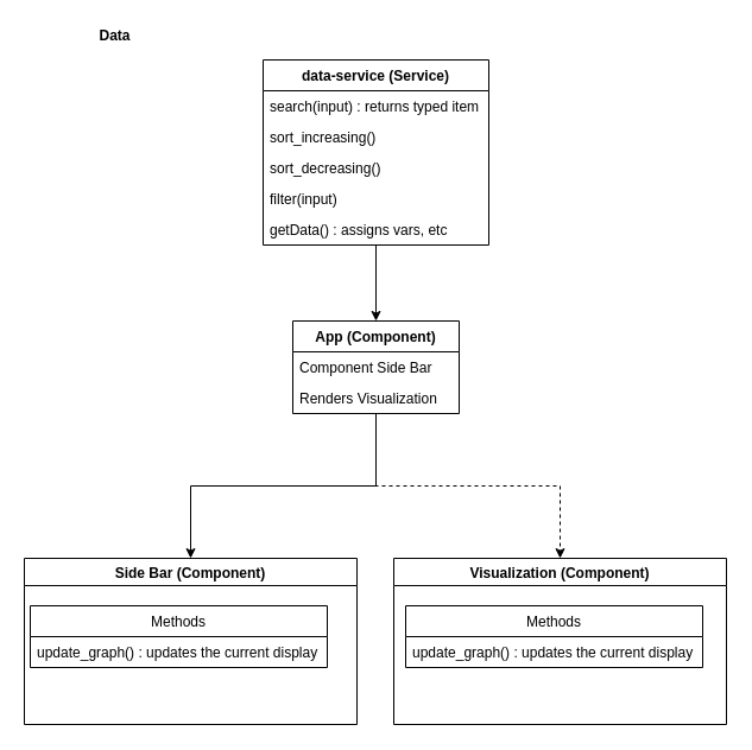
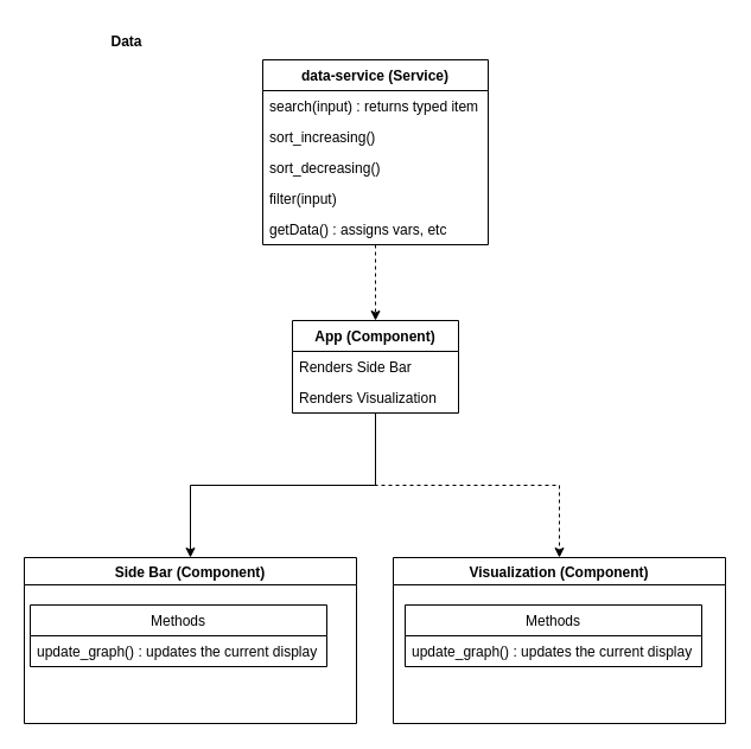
  <mxCell id="0" />
  <mxCell id="1" parent="0" />
- <mxCell id="2" style="edgeStyle=orthogonalEdgeStyle;rounded=0;orthogonalLoop=1;jettySize=auto;html=1;entryX=0.5;entryY=0;entryDx=0;entryDy=0;" parent="1" source="3" target="18" edge="1"><mxGeometry relative="1" as="geometry" /></mxCell>
+ <mxCell id="2" style="edgeStyle=orthogonalEdgeStyle;rounded=0;orthogonalLoop=1;jettySize=auto;html=1;entryX=0.5;entryY=0;entryDx=0;entryDy=0;dashed=1;" parent="1" source="3" target="18" edge="1"><mxGeometry relative="1" as="geometry" /></mxCell>
  <mxCell id="3" value="data-service (Service)" style="swimlane;fontStyle=1;childLayout=stackLayout;horizontal=1;startSize=26;fillColor=none;horizontalStack=0;resizeParent=1;resizeParentMax=0;resizeLast=0;collapsible=1;marginBottom=0;strokeColor=#000000;" parent="1" vertex="1"><mxGeometry x="221" y="50" width="190" height="156" as="geometry" /></mxCell>
  <mxCell id="4" value="search(input) : returns typed item" style="text;strokeColor=none;fillColor=none;align=left;verticalAlign=top;spacingLeft=4;spacingRight=4;overflow=hidden;rotatable=0;points=[[0,0.5],[1,0.5]];portConstraint=eastwest;" parent="3" vertex="1"><mxGeometry y="26" width="190" height="26" as="geometry" /></mxCell>
  <mxCell id="5" value="sort_increasing()" style="text;strokeColor=none;fillColor=none;align=left;verticalAlign=top;spacingLeft=4;spacingRight=4;overflow=hidden;rotatable=0;points=[[0,0.5],[1,0.5]];portConstraint=eastwest;" parent="3" vertex="1"><mxGeometry y="52" width="190" height="26" as="geometry" /></mxCell>
  <mxCell id="6" value="sort_decreasing()&#10;" style="text;strokeColor=none;fillColor=none;align=left;verticalAlign=top;spacingLeft=4;spacingRight=4;overflow=hidden;rotatable=0;points=[[0,0.5],[1,0.5]];portConstraint=eastwest;" parent="3" vertex="1"><mxGeometry y="78" width="190" height="26" as="geometry" /></mxCell>
  <mxCell id="7" value="filter(input)" style="text;strokeColor=none;fillColor=none;align=left;verticalAlign=top;spacingLeft=4;spacingRight=4;overflow=hidden;rotatable=0;points=[[0,0.5],[1,0.5]];portConstraint=eastwest;" parent="3" vertex="1"><mxGeometry y="104" width="190" height="26" as="geometry" /></mxCell>
  <mxCell id="8" value="getData() : assigns vars, etc" style="text;strokeColor=none;fillColor=none;align=left;verticalAlign=top;spacingLeft=4;spacingRight=4;overflow=hidden;rotatable=0;points=[[0,0.5],[1,0.5]];portConstraint=eastwest;" parent="3" vertex="1"><mxGeometry y="130" width="190" height="26" as="geometry" /></mxCell>
  <mxCell id="9" value="Visualization (Component)" style="swimlane;strokeColor=#000000;fillColor=#ffffff;" parent="1" vertex="1"><mxGeometry x="331" y="470" width="280" height="140" as="geometry" /></mxCell>
  <mxCell id="10" value="Methods" style="swimlane;fontStyle=0;childLayout=stackLayout;horizontal=1;startSize=26;fillColor=none;horizontalStack=0;resizeParent=1;resizeParentMax=0;resizeLast=0;collapsible=1;marginBottom=0;strokeColor=#000000;" parent="9" vertex="1"><mxGeometry x="10" y="40" width="250" height="52" as="geometry" /></mxCell>
  <mxCell id="11" value="update_graph() : updates the current display" style="text;strokeColor=none;fillColor=none;align=left;verticalAlign=top;spacingLeft=4;spacingRight=4;overflow=hidden;rotatable=0;points=[[0,0.5],[1,0.5]];portConstraint=eastwest;" parent="10" vertex="1"><mxGeometry y="26" width="250" height="26" as="geometry" /></mxCell>
  <mxCell id="12" value="Side Bar (Component)" style="swimlane;strokeColor=#000000;fillColor=#ffffff;" parent="1" vertex="1"><mxGeometry x="20" y="470" width="280" height="140" as="geometry" /></mxCell>
  <mxCell id="13" value="Methods" style="swimlane;fontStyle=0;childLayout=stackLayout;horizontal=1;startSize=26;fillColor=none;horizontalStack=0;resizeParent=1;resizeParentMax=0;resizeLast=0;collapsible=1;marginBottom=0;strokeColor=#000000;" parent="12" vertex="1"><mxGeometry x="5" y="40" width="250" height="52" as="geometry" /></mxCell>
  <mxCell id="14" value="update_graph() : updates the current display" style="text;strokeColor=none;fillColor=none;align=left;verticalAlign=top;spacingLeft=4;spacingRight=4;overflow=hidden;rotatable=0;points=[[0,0.5],[1,0.5]];portConstraint=eastwest;" parent="13" vertex="1"><mxGeometry y="26" width="250" height="26" as="geometry" /></mxCell>
- <mxCell id="15" value="&lt;b&gt;Data&lt;/b&gt;" style="text;html=1;align=center;verticalAlign=middle;resizable=0;points=[];autosize=1;" parent="1" vertex="1"><mxGeometry x="76" y="20" width="40" height="20" as="geometry" /></mxCell>
+ <mxCell id="15" value="&lt;b&gt;Data&lt;/b&gt;" style="text;html=1;align=center;verticalAlign=middle;resizable=0;points=[];autosize=1;" parent="1" vertex="1"><mxGeometry x="86" y="25" width="40" height="20" as="geometry" /></mxCell>
  <mxCell id="16" style="edgeStyle=orthogonalEdgeStyle;rounded=0;orthogonalLoop=1;jettySize=auto;html=1;entryX=0.5;entryY=0;entryDx=0;entryDy=0;" parent="1" source="18" target="12" edge="1"><mxGeometry relative="1" as="geometry" /></mxCell>
  <mxCell id="17" style="edgeStyle=orthogonalEdgeStyle;rounded=0;orthogonalLoop=1;jettySize=auto;html=1;entryX=0.5;entryY=0;entryDx=0;entryDy=0;dashed=1;" parent="1" source="18" target="9" edge="1"><mxGeometry relative="1" as="geometry" /></mxCell>
  <mxCell id="18" value="App (Component)" style="swimlane;fontStyle=1;childLayout=stackLayout;horizontal=1;startSize=26;fillColor=none;horizontalStack=0;resizeParent=1;resizeParentMax=0;resizeLast=0;collapsible=1;marginBottom=0;strokeColor=#000000;" parent="1" vertex="1"><mxGeometry x="246" y="270" width="140" height="78" as="geometry" /></mxCell>
- <mxCell id="19" value="Component Side Bar" style="text;strokeColor=none;fillColor=none;align=left;verticalAlign=top;spacingLeft=4;spacingRight=4;overflow=hidden;rotatable=0;points=[[0,0.5],[1,0.5]];portConstraint=eastwest;" parent="18" vertex="1"><mxGeometry y="26" width="140" height="26" as="geometry" /></mxCell>
+ <mxCell id="19" value="Renders Side Bar" style="text;strokeColor=none;fillColor=none;align=left;verticalAlign=top;spacingLeft=4;spacingRight=4;overflow=hidden;rotatable=0;points=[[0,0.5],[1,0.5]];portConstraint=eastwest;" parent="18" vertex="1"><mxGeometry y="26" width="140" height="26" as="geometry" /></mxCell>
  <mxCell id="20" value="Renders Visualization" style="text;strokeColor=none;fillColor=none;align=left;verticalAlign=top;spacingLeft=4;spacingRight=4;overflow=hidden;rotatable=0;points=[[0,0.5],[1,0.5]];portConstraint=eastwest;" parent="18" vertex="1"><mxGeometry y="52" width="140" height="26" as="geometry" /></mxCell>
